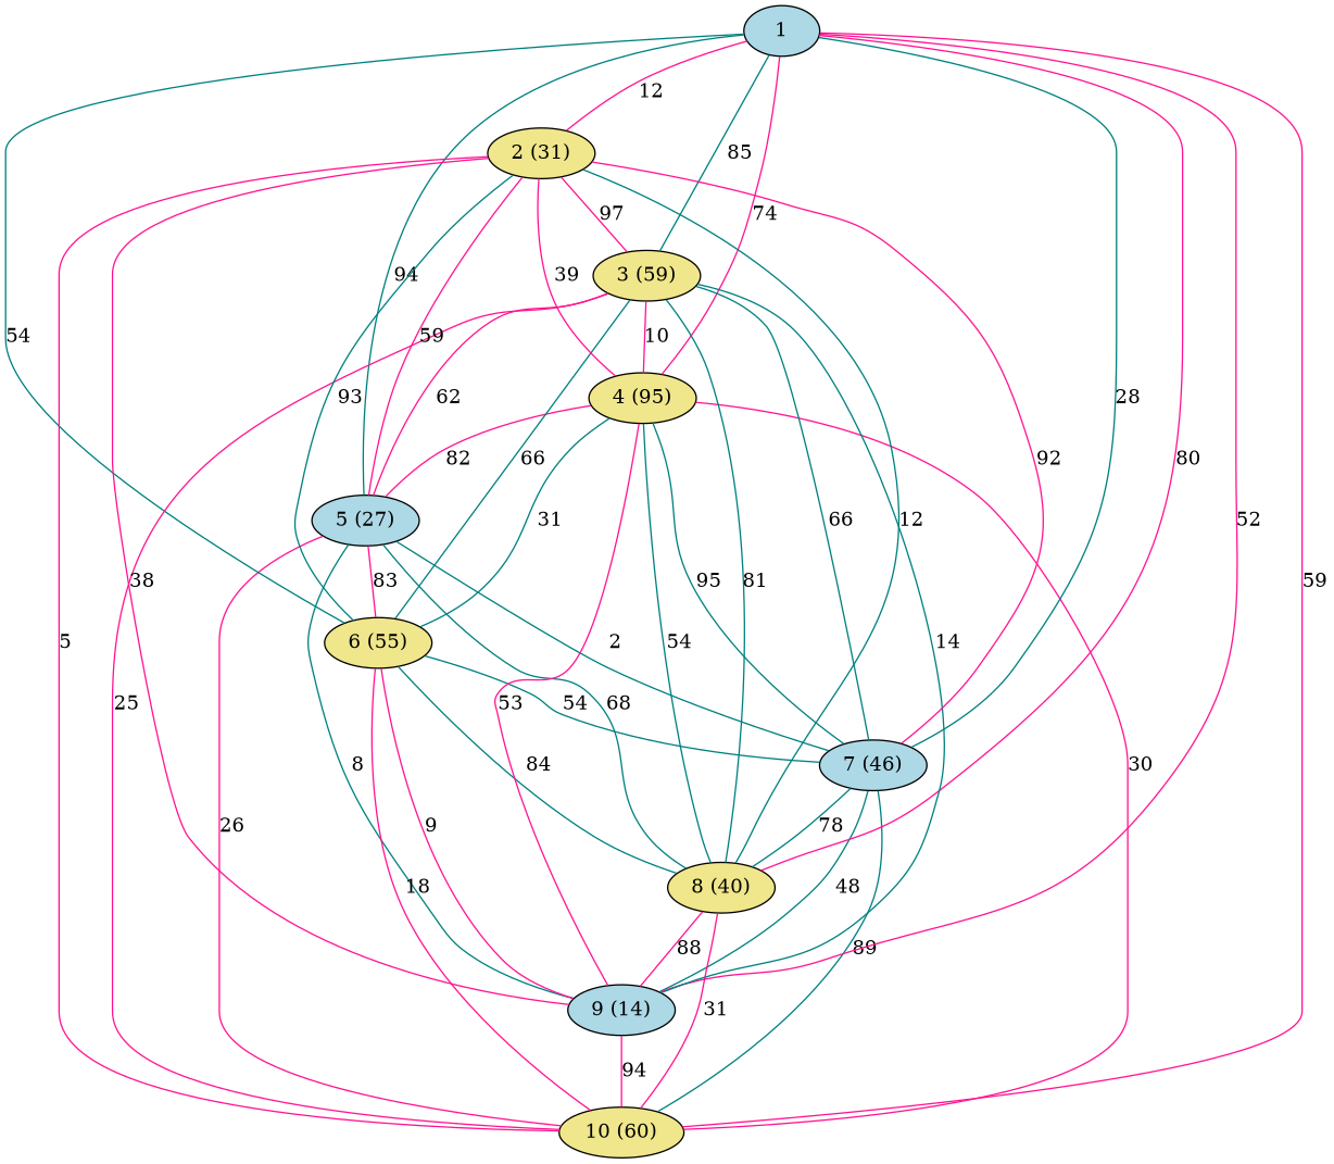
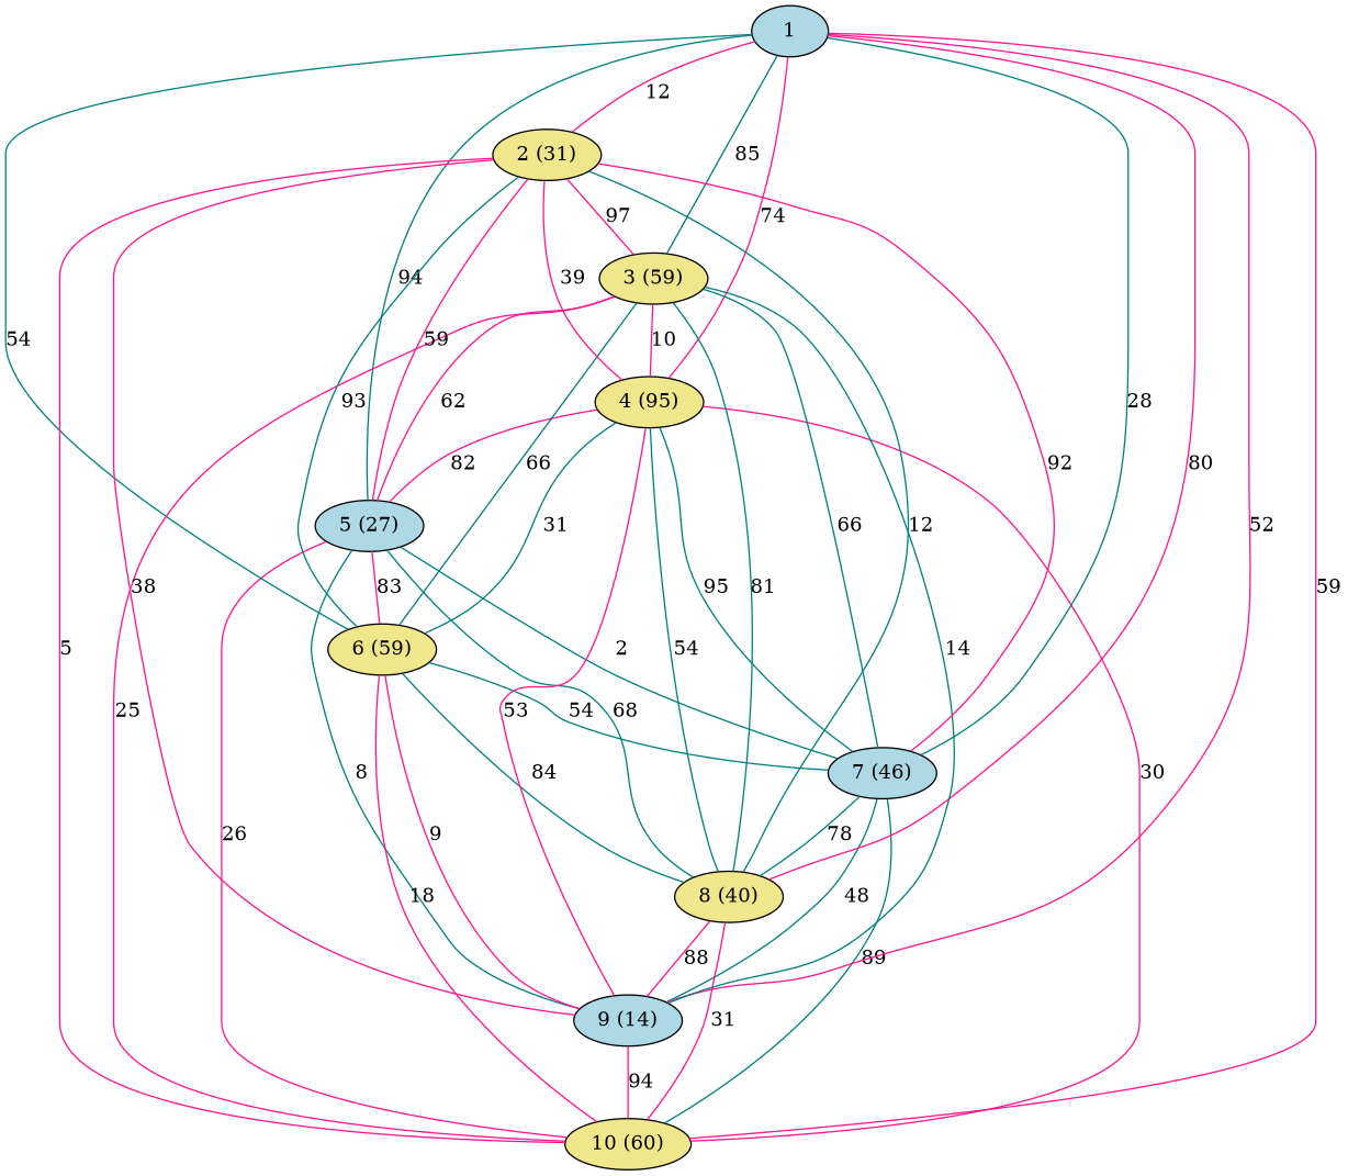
  graph {
    node [fillcolor=khaki style=filled]
    edge [color=deeppink]
    n1 [fillcolor=lightblue label="5 (27)"]
    n2 [fillcolor=lightblue label="9 (14)"]
    n3 [fillcolor=lightblue label="7 (46)"]
    n4 [label="8 (40)"]
-   n5 [label="6 (55)"]
+   n5 [label="6 (59)"]
    n6 [label="10 (60)"]
    n7 [label="4 (95)"]
    1 [fillcolor=lightblue]
    n9 [label="3 (59)"]
    n10 [label="2 (31)"]
    n1 -- n2 [color=teal label=8]
    n1 -- n3 [color=teal label=2]
    n1 -- n4 [color=teal label=68]
    n1 -- n5 [label=83]
    n1 -- n6 [label=26]
    n2 -- n6 [label=94]
    n3 -- n2 [color=teal label=48]
    n3 -- n4 [color=teal label=78]
    n3 -- n6 [color=teal label=89]
    n4 -- n2 [label=88]
    n4 -- n6 [label=31]
    n5 -- n2 [label=9]
    n5 -- n3 [color=teal label=54]
    n5 -- n4 [color=teal label=84]
    n5 -- n6 [label=18]
    n7 -- n1 [label=82]
    n7 -- n2 [label=53]
    n7 -- n3 [color=teal label=95]
    n7 -- n4 [color=teal label=54]
    n7 -- n5 [color=teal label=31]
    n7 -- n6 [label=30]
    1 -- n1 [color=teal label=94]
    1 -- n2 [label=52]
    1 -- n3 [color=teal label=28]
    1 -- n4 [label=80]
    1 -- n5 [color=teal label=54]
    1 -- n6 [label=59]
    1 -- n7 [label=74]
    1 -- n9 [color=teal label=85]
    1 -- n10 [label=12]
    n9 -- n1 [label=62]
    n9 -- n2 [color=teal label=14]
    n9 -- n3 [color=teal label=66]
    n9 -- n4 [color=teal label=81]
    n9 -- n5 [color=teal label=66]
    n9 -- n6 [label=25]
    n9 -- n7 [label=10]
    n10 -- n1 [label=59]
    n10 -- n2 [label=38]
    n10 -- n3 [label=92]
    n10 -- n4 [color=teal label=12]
    n10 -- n5 [color=teal label=93]
    n10 -- n6 [label=5]
    n10 -- n7 [label=39]
    n10 -- n9 [label=97]
  }
